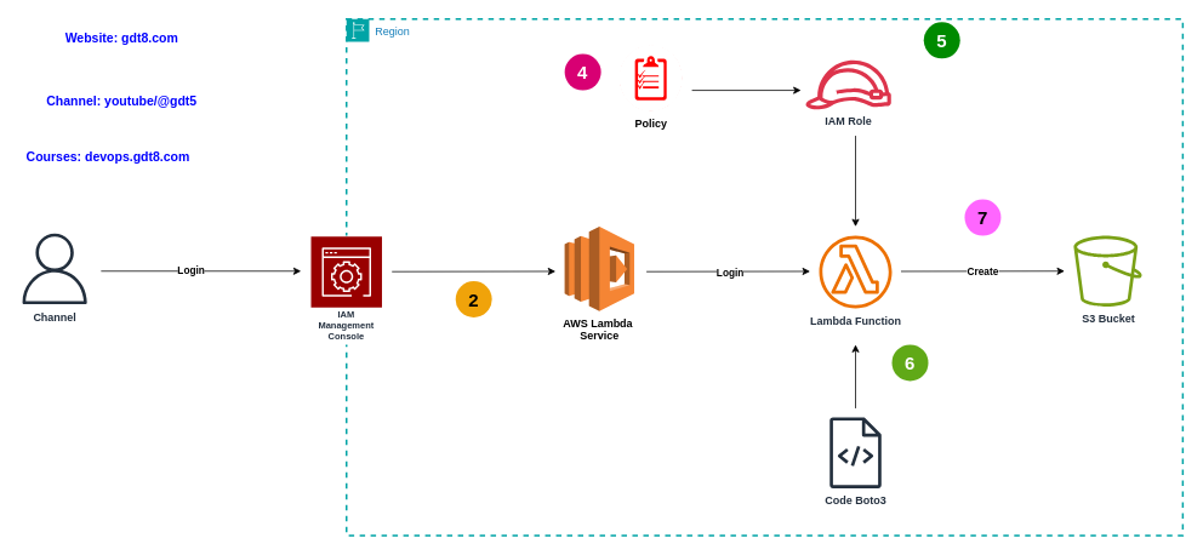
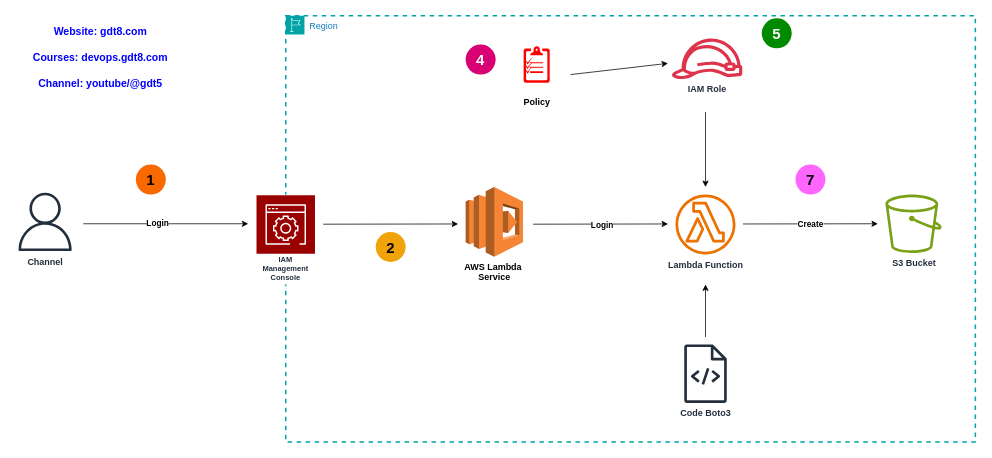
  <mxCell id="0" />
  <mxCell id="1" parent="0" />
  <mxCell id="2" value="Region" style="points=[[0,0],[0.25,0],[0.5,0],[0.75,0],[1,0],[1,0.25],[1,0.5],[1,0.75],[1,1],[0.75,1],[0.5,1],[0.25,1],[0,1],[0,0.75],[0,0.5],[0,0.25]];outlineConnect=0;gradientColor=none;html=1;whiteSpace=wrap;fontSize=12;fontStyle=0;container=1;pointerEvents=0;collapsible=0;recursiveResize=0;shape=mxgraph.aws4.group;grIcon=mxgraph.aws4.group_region;strokeColor=#00A4A6;fillColor=none;verticalAlign=top;align=left;spacingLeft=30;fontColor=#147EBA;dashed=1;strokeWidth=2;" vertex="1" parent="1"><mxGeometry x="380" y="20.5" width="920" height="568.5" as="geometry" /></mxCell>
  <mxCell id="3" value="IAM Management Console" style="sketch=0;outlineConnect=0;fontColor=#232F3E;gradientColor=none;strokeColor=#ffffff;fillColor=#990000;dashed=0;verticalLabelPosition=middle;verticalAlign=bottom;align=center;html=1;whiteSpace=wrap;fontSize=10;fontStyle=1;spacing=3;shape=mxgraph.aws4.productIcon;prIcon=mxgraph.aws4.management_console;" vertex="1" parent="1"><mxGeometry x="340" y="259" width="80" height="120" as="geometry" /></mxCell>
  <mxCell id="4" value="&lt;span&gt;AWS Lambda&amp;nbsp;&lt;br&gt;Service&lt;/span&gt;" style="outlineConnect=0;dashed=0;verticalLabelPosition=bottom;verticalAlign=top;align=center;html=1;shape=mxgraph.aws3.lambda;fillColor=#F58534;gradientColor=none;fontStyle=1" vertex="1" parent="1"><mxGeometry x="620" y="249" width="76.5" height="93" as="geometry" /></mxCell>
  <mxCell id="5" value="&lt;span&gt;Lambda Function&lt;/span&gt;" style="sketch=0;outlineConnect=0;fontColor=#232F3E;gradientColor=none;fillColor=#ED7100;strokeColor=none;dashed=0;verticalLabelPosition=bottom;verticalAlign=top;align=center;html=1;fontSize=12;fontStyle=1;aspect=fixed;pointerEvents=1;shape=mxgraph.aws4.lambda_function;" vertex="1" parent="1"><mxGeometry x="900" y="259" width="80" height="80" as="geometry" /></mxCell>
  <mxCell id="6" value="&lt;span&gt;S3 Bucket&lt;/span&gt;" style="sketch=0;outlineConnect=0;fontColor=#232F3E;gradientColor=none;fillColor=#7AA116;strokeColor=none;dashed=0;verticalLabelPosition=bottom;verticalAlign=top;align=center;html=1;fontSize=12;fontStyle=1;aspect=fixed;pointerEvents=1;shape=mxgraph.aws4.bucket;" vertex="1" parent="1"><mxGeometry x="1180" y="259" width="75" height="78" as="geometry" /></mxCell>
- <mxCell id="7" value="&lt;span&gt;IAM Role&lt;/span&gt;" style="sketch=0;outlineConnect=0;fontColor=#232F3E;gradientColor=none;fillColor=#DD344C;strokeColor=none;dashed=0;verticalLabelPosition=bottom;verticalAlign=top;align=center;html=1;fontSize=12;fontStyle=1;aspect=fixed;pointerEvents=1;shape=mxgraph.aws4.role;" vertex="1" parent="1"><mxGeometry x="884.28" y="66" width="95.72" height="54" as="geometry" /></mxCell>
+ <mxCell id="7" value="&lt;span&gt;IAM Role&lt;/span&gt;" style="sketch=0;outlineConnect=0;fontColor=#232F3E;gradientColor=none;fillColor=#DD344C;strokeColor=none;dashed=0;verticalLabelPosition=bottom;verticalAlign=top;align=center;html=1;fontSize=12;fontStyle=1;aspect=fixed;pointerEvents=1;shape=mxgraph.aws4.role;" vertex="1" parent="1"><mxGeometry x="894.28" y="51" width="95.72" height="54" as="geometry" /></mxCell>
  <mxCell id="8" value="&lt;span&gt;Policy&lt;/span&gt;" style="verticalLabelPosition=bottom;sketch=0;html=1;verticalAlign=top;align=center;points=[[0.145,0.145,0],[0.5,0,0],[0.855,0.145,0],[1,0.5,0],[0.855,0.855,0],[0.5,1,0],[0.145,0.855,0],[0,0.5,0]];pointerEvents=1;shape=mxgraph.cisco_safe.compositeIcon;bgIcon=ellipse;resIcon=mxgraph.cisco_safe.capability.policy_configuration;fontStyle=1;strokeColor=#FF0000;fillColor=default;" vertex="1" parent="1"><mxGeometry x="680" y="49" width="69.5" height="73" as="geometry" /></mxCell>
  <mxCell id="9" value="&lt;span&gt;Channel&lt;/span&gt;" style="sketch=0;outlineConnect=0;fontColor=#232F3E;gradientColor=none;fillColor=#232F3D;strokeColor=none;dashed=0;verticalLabelPosition=bottom;verticalAlign=top;align=center;html=1;fontSize=12;fontStyle=1;aspect=fixed;pointerEvents=1;shape=mxgraph.aws4.user;" vertex="1" parent="1"><mxGeometry x="20" y="256.5" width="78" height="78" as="geometry" /></mxCell>
  <mxCell id="10" value="" style="endArrow=classic;html=1;rounded=0;entryX=-0.056;entryY=0.611;entryDx=0;entryDy=0;entryPerimeter=0;fontStyle=1" edge="1" parent="1" target="7"><mxGeometry width="50" height="50" relative="1" as="geometry"><mxPoint x="760" y="99" as="sourcePoint" /><mxPoint x="810" y="49" as="targetPoint" /></mxGeometry></mxCell>
  <mxCell id="11" value="" style="endArrow=classic;html=1;rounded=0;fontStyle=1" edge="1" parent="1"><mxGeometry width="50" height="50" relative="1" as="geometry"><mxPoint x="940" y="149" as="sourcePoint" /><mxPoint x="940" y="249" as="targetPoint" /></mxGeometry></mxCell>
  <mxCell id="12" value="" style="endArrow=classic;html=1;rounded=0;fontStyle=1" edge="1" parent="1"><mxGeometry width="50" height="50" relative="1" as="geometry"><mxPoint x="990" y="298.29" as="sourcePoint" /><mxPoint x="1170" y="298" as="targetPoint" /></mxGeometry></mxCell>
  <mxCell id="13" value="&lt;b&gt;Create&lt;/b&gt;" style="edgeLabel;html=1;align=center;verticalAlign=middle;resizable=0;points=[];" vertex="1" connectable="0" parent="12"><mxGeometry x="-0.001" relative="1" as="geometry"><mxPoint as="offset" /></mxGeometry></mxCell>
  <mxCell id="14" value="" style="endArrow=classic;html=1;rounded=0;fontStyle=1" edge="1" parent="1"><mxGeometry width="50" height="50" relative="1" as="geometry"><mxPoint x="710" y="298.58" as="sourcePoint" /><mxPoint x="890" y="298.29" as="targetPoint" /></mxGeometry></mxCell>
  <mxCell id="15" value="&lt;b&gt;Login&lt;/b&gt;" style="edgeLabel;html=1;align=center;verticalAlign=middle;resizable=0;points=[];" vertex="1" connectable="0" parent="14"><mxGeometry x="0.012" y="-1" relative="1" as="geometry"><mxPoint as="offset" /></mxGeometry></mxCell>
  <mxCell id="16" value="" style="endArrow=classic;html=1;rounded=0;fontStyle=1" edge="1" parent="1"><mxGeometry width="50" height="50" relative="1" as="geometry"><mxPoint x="430" y="298.58" as="sourcePoint" /><mxPoint x="610" y="298.29" as="targetPoint" /></mxGeometry></mxCell>
  <mxCell id="17" value="" style="endArrow=classic;html=1;rounded=0;fontStyle=1" edge="1" parent="1"><mxGeometry width="50" height="50" relative="1" as="geometry"><mxPoint x="110" y="298" as="sourcePoint" /><mxPoint x="330" y="298" as="targetPoint" /></mxGeometry></mxCell>
  <mxCell id="18" value="&lt;b&gt;Login&lt;/b&gt;" style="edgeLabel;html=1;align=center;verticalAlign=middle;resizable=0;points=[];" vertex="1" connectable="0" parent="17"><mxGeometry x="-0.108" y="1" relative="1" as="geometry"><mxPoint as="offset" /></mxGeometry></mxCell>
+ <mxCell id="19" value="&lt;font style=&quot;font-size: 20px;&quot;&gt;1&lt;/font&gt;" style="strokeWidth=2;html=1;shape=mxgraph.flowchart.start_2;whiteSpace=wrap;fontStyle=1;strokeColor=none;fillColor=#fa6800;fontColor=#000000;" vertex="1" parent="1"><mxGeometry y="219" width="40" height="40" as="geometry" x="180" /></mxCell>
  <mxCell id="20" value="&lt;font style=&quot;font-size: 20px;&quot;&gt;2&lt;/font&gt;" style="strokeWidth=2;html=1;shape=mxgraph.flowchart.start_2;whiteSpace=wrap;fontStyle=1;strokeColor=none;fillColor=#f0a30a;fontColor=#000000;" vertex="1" parent="1"><mxGeometry x="500" y="309" width="40" height="40" as="geometry" /></mxCell>
  <mxCell id="21" value="&lt;font style=&quot;font-size: 20px;&quot;&gt;4&lt;/font&gt;" style="strokeWidth=2;html=1;shape=mxgraph.flowchart.start_2;whiteSpace=wrap;fontStyle=1;strokeColor=none;fillColor=#d80073;fontColor=#ffffff;" vertex="1" parent="1"><mxGeometry x="620" width="40" height="40" as="geometry" y="59" /></mxCell>
  <mxCell id="22" value="&lt;font style=&quot;font-size: 20px;&quot;&gt;5&lt;/font&gt;" style="strokeWidth=2;html=1;shape=mxgraph.flowchart.start_2;whiteSpace=wrap;fontStyle=1;strokeColor=none;fillColor=#008a00;fontColor=#ffffff;" vertex="1" parent="1"><mxGeometry x="1015" y="24" width="40" height="40" as="geometry" /></mxCell>
- <mxCell id="23" value="&lt;font style=&quot;font-size: 20px;&quot;&gt;6&lt;/font&gt;" style="strokeWidth=2;html=1;shape=mxgraph.flowchart.start_2;whiteSpace=wrap;fontStyle=1;strokeColor=none;fillColor=#60a917;fontColor=#ffffff;" vertex="1" parent="1"><mxGeometry x="980" y="379" width="40" height="40" as="geometry" /></mxCell>
  <mxCell id="24" value="&lt;b&gt;Code Boto3&lt;/b&gt;" style="sketch=0;outlineConnect=0;fontColor=#232F3E;gradientColor=none;fillColor=#232F3D;strokeColor=none;dashed=0;verticalLabelPosition=bottom;verticalAlign=top;align=center;html=1;fontSize=12;fontStyle=0;aspect=fixed;pointerEvents=1;shape=mxgraph.aws4.source_code;" vertex="1" parent="1"><mxGeometry x="911.5" y="459" width="57" height="78" as="geometry" /></mxCell>
  <mxCell id="25" value="" style="endArrow=classic;html=1;rounded=0;" edge="1" parent="1"><mxGeometry width="50" height="50" relative="1" as="geometry"><mxPoint x="940" y="449" as="sourcePoint" /><mxPoint x="940" y="379" as="targetPoint" /></mxGeometry></mxCell>
  <mxCell id="26" value="&lt;font style=&quot;font-size: 20px;&quot;&gt;7&lt;/font&gt;" style="strokeWidth=2;html=1;shape=mxgraph.flowchart.start_2;whiteSpace=wrap;fontStyle=1;strokeColor=none;fillColor=#FF66FF;fontColor=#000000;" vertex="1" parent="1"><mxGeometry x="1060" y="219" width="40" height="40" as="geometry" /></mxCell>
  <mxCell id="27" value="&lt;span style=&quot;font-size: 14px;&quot;&gt;Website: gdt8.com&lt;/span&gt;" style="text;html=1;align=center;verticalAlign=middle;whiteSpace=wrap;rounded=0;fontSize=14;fontColor=#0000FF;labelBackgroundColor=default;textShadow=0;labelBorderColor=none;fontStyle=1" vertex="1" parent="1"><mxGeometry x="23" y="24" width="220" height="36" as="geometry" /></mxCell>
- <mxCell id="28" value="&lt;span style=&quot;font-size: 14px;&quot;&gt;Courses: devops.gdt8.com&lt;/span&gt;" style="text;html=1;align=center;verticalAlign=middle;whiteSpace=wrap;rounded=0;fontSize=14;fontColor=#0000FF;labelBackgroundColor=default;textShadow=0;labelBorderColor=none;fontStyle=1" vertex="1" parent="1"><mxGeometry x="8" y="155" width="220" height="33" as="geometry" /></mxCell>
+ <mxCell id="28" value="&lt;span style=&quot;font-size: 14px;&quot;&gt;Courses: devops.gdt8.com&lt;/span&gt;" style="text;html=1;align=center;verticalAlign=middle;whiteSpace=wrap;rounded=0;fontSize=14;fontColor=#0000FF;labelBackgroundColor=default;textShadow=0;labelBorderColor=none;fontStyle=1" vertex="1" parent="1"><mxGeometry x="23" y="60" width="220" height="33" as="geometry" /></mxCell>
  <mxCell id="29" value="&lt;span style=&quot;font-size: 14px;&quot;&gt;Channel: youtube/@gdt5&lt;/span&gt;" style="text;html=1;align=center;verticalAlign=middle;whiteSpace=wrap;rounded=0;fontSize=14;fontColor=#0000FF;labelBackgroundColor=default;textShadow=0;labelBorderColor=none;fontStyle=1" vertex="1" parent="1"><mxGeometry x="23" y="93" width="220" height="36" as="geometry" /></mxCell>
